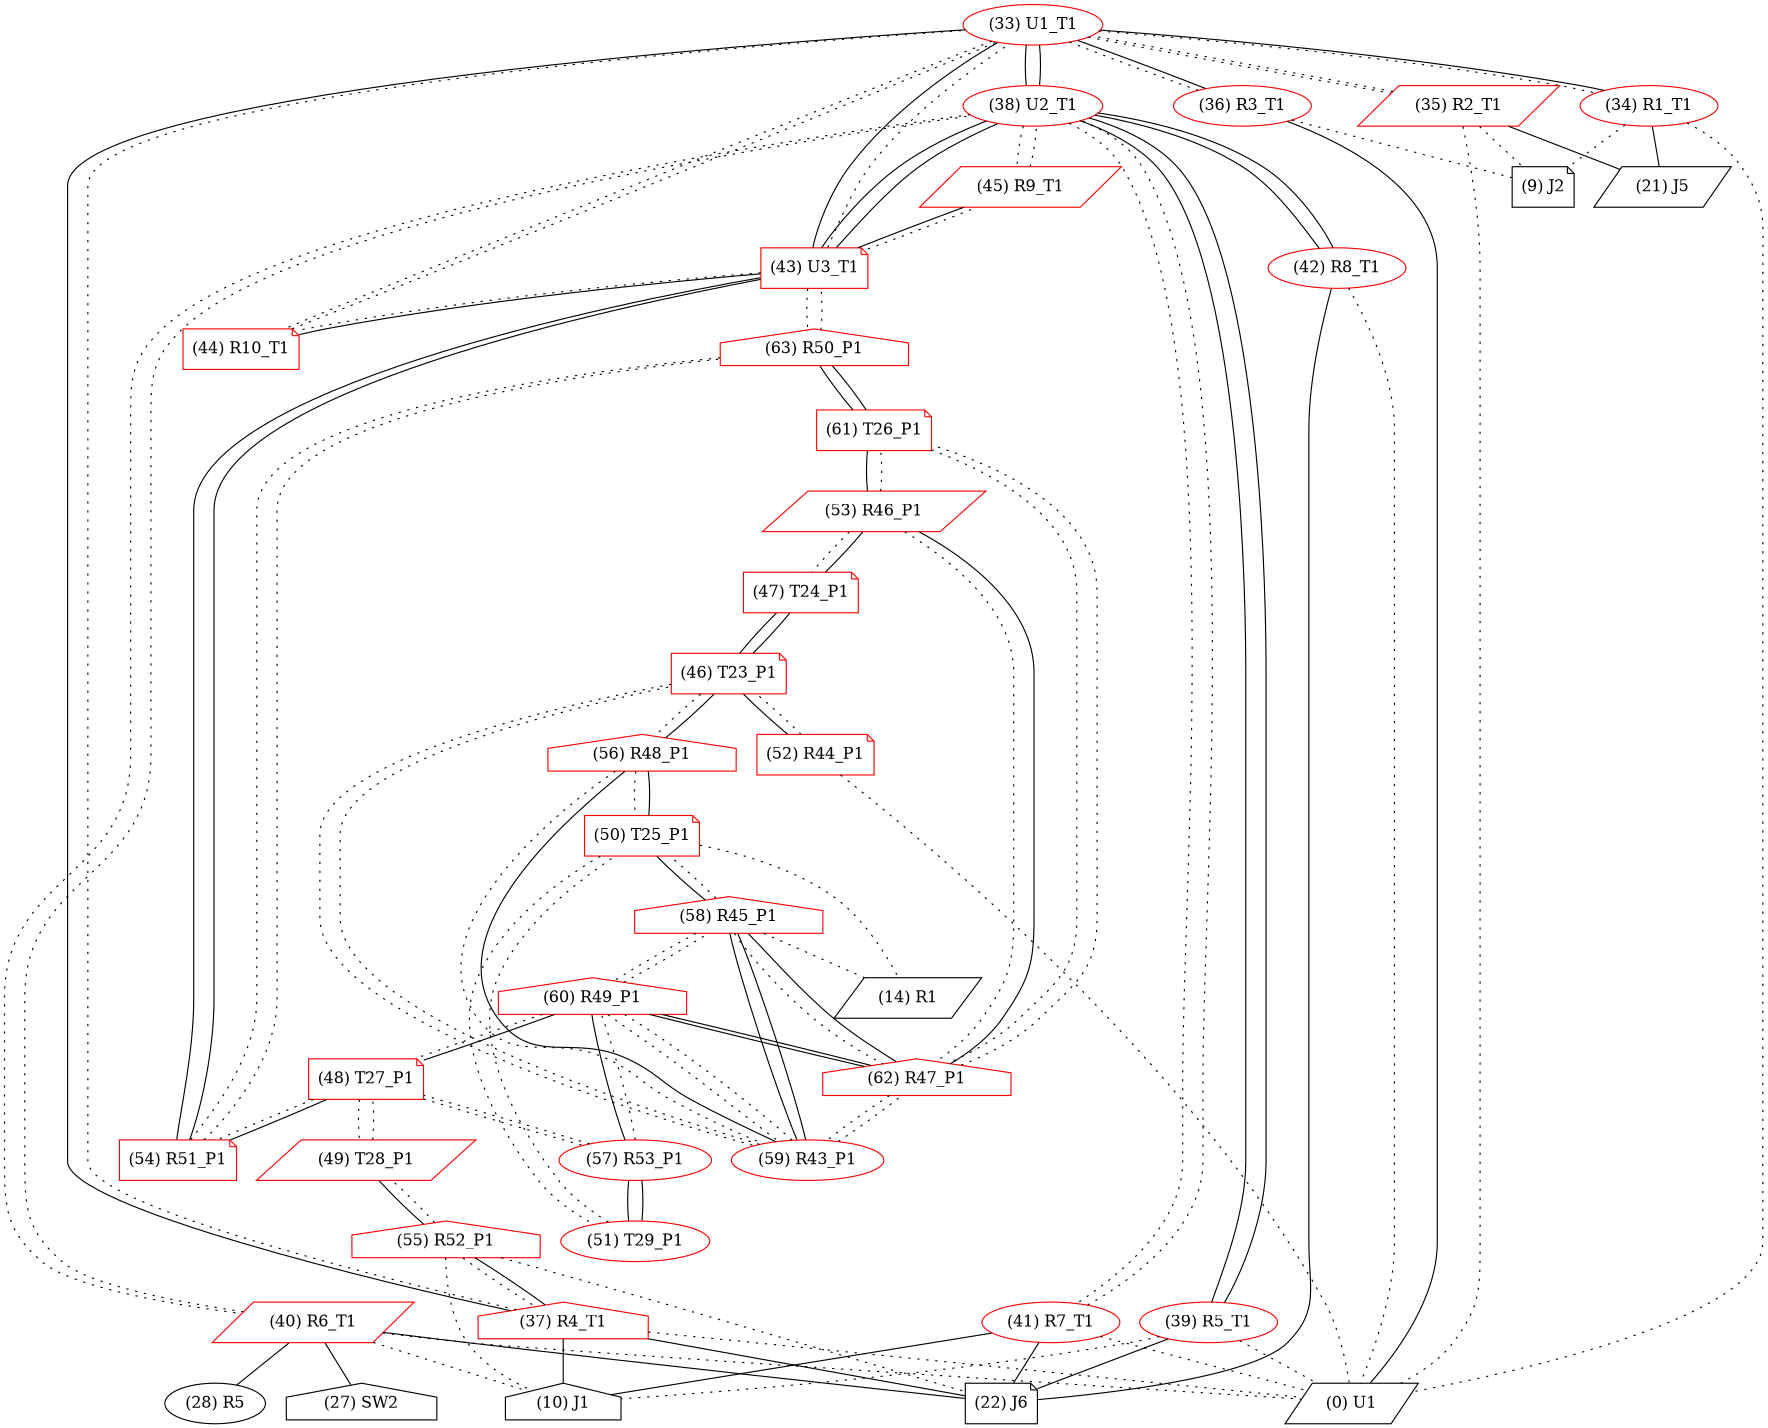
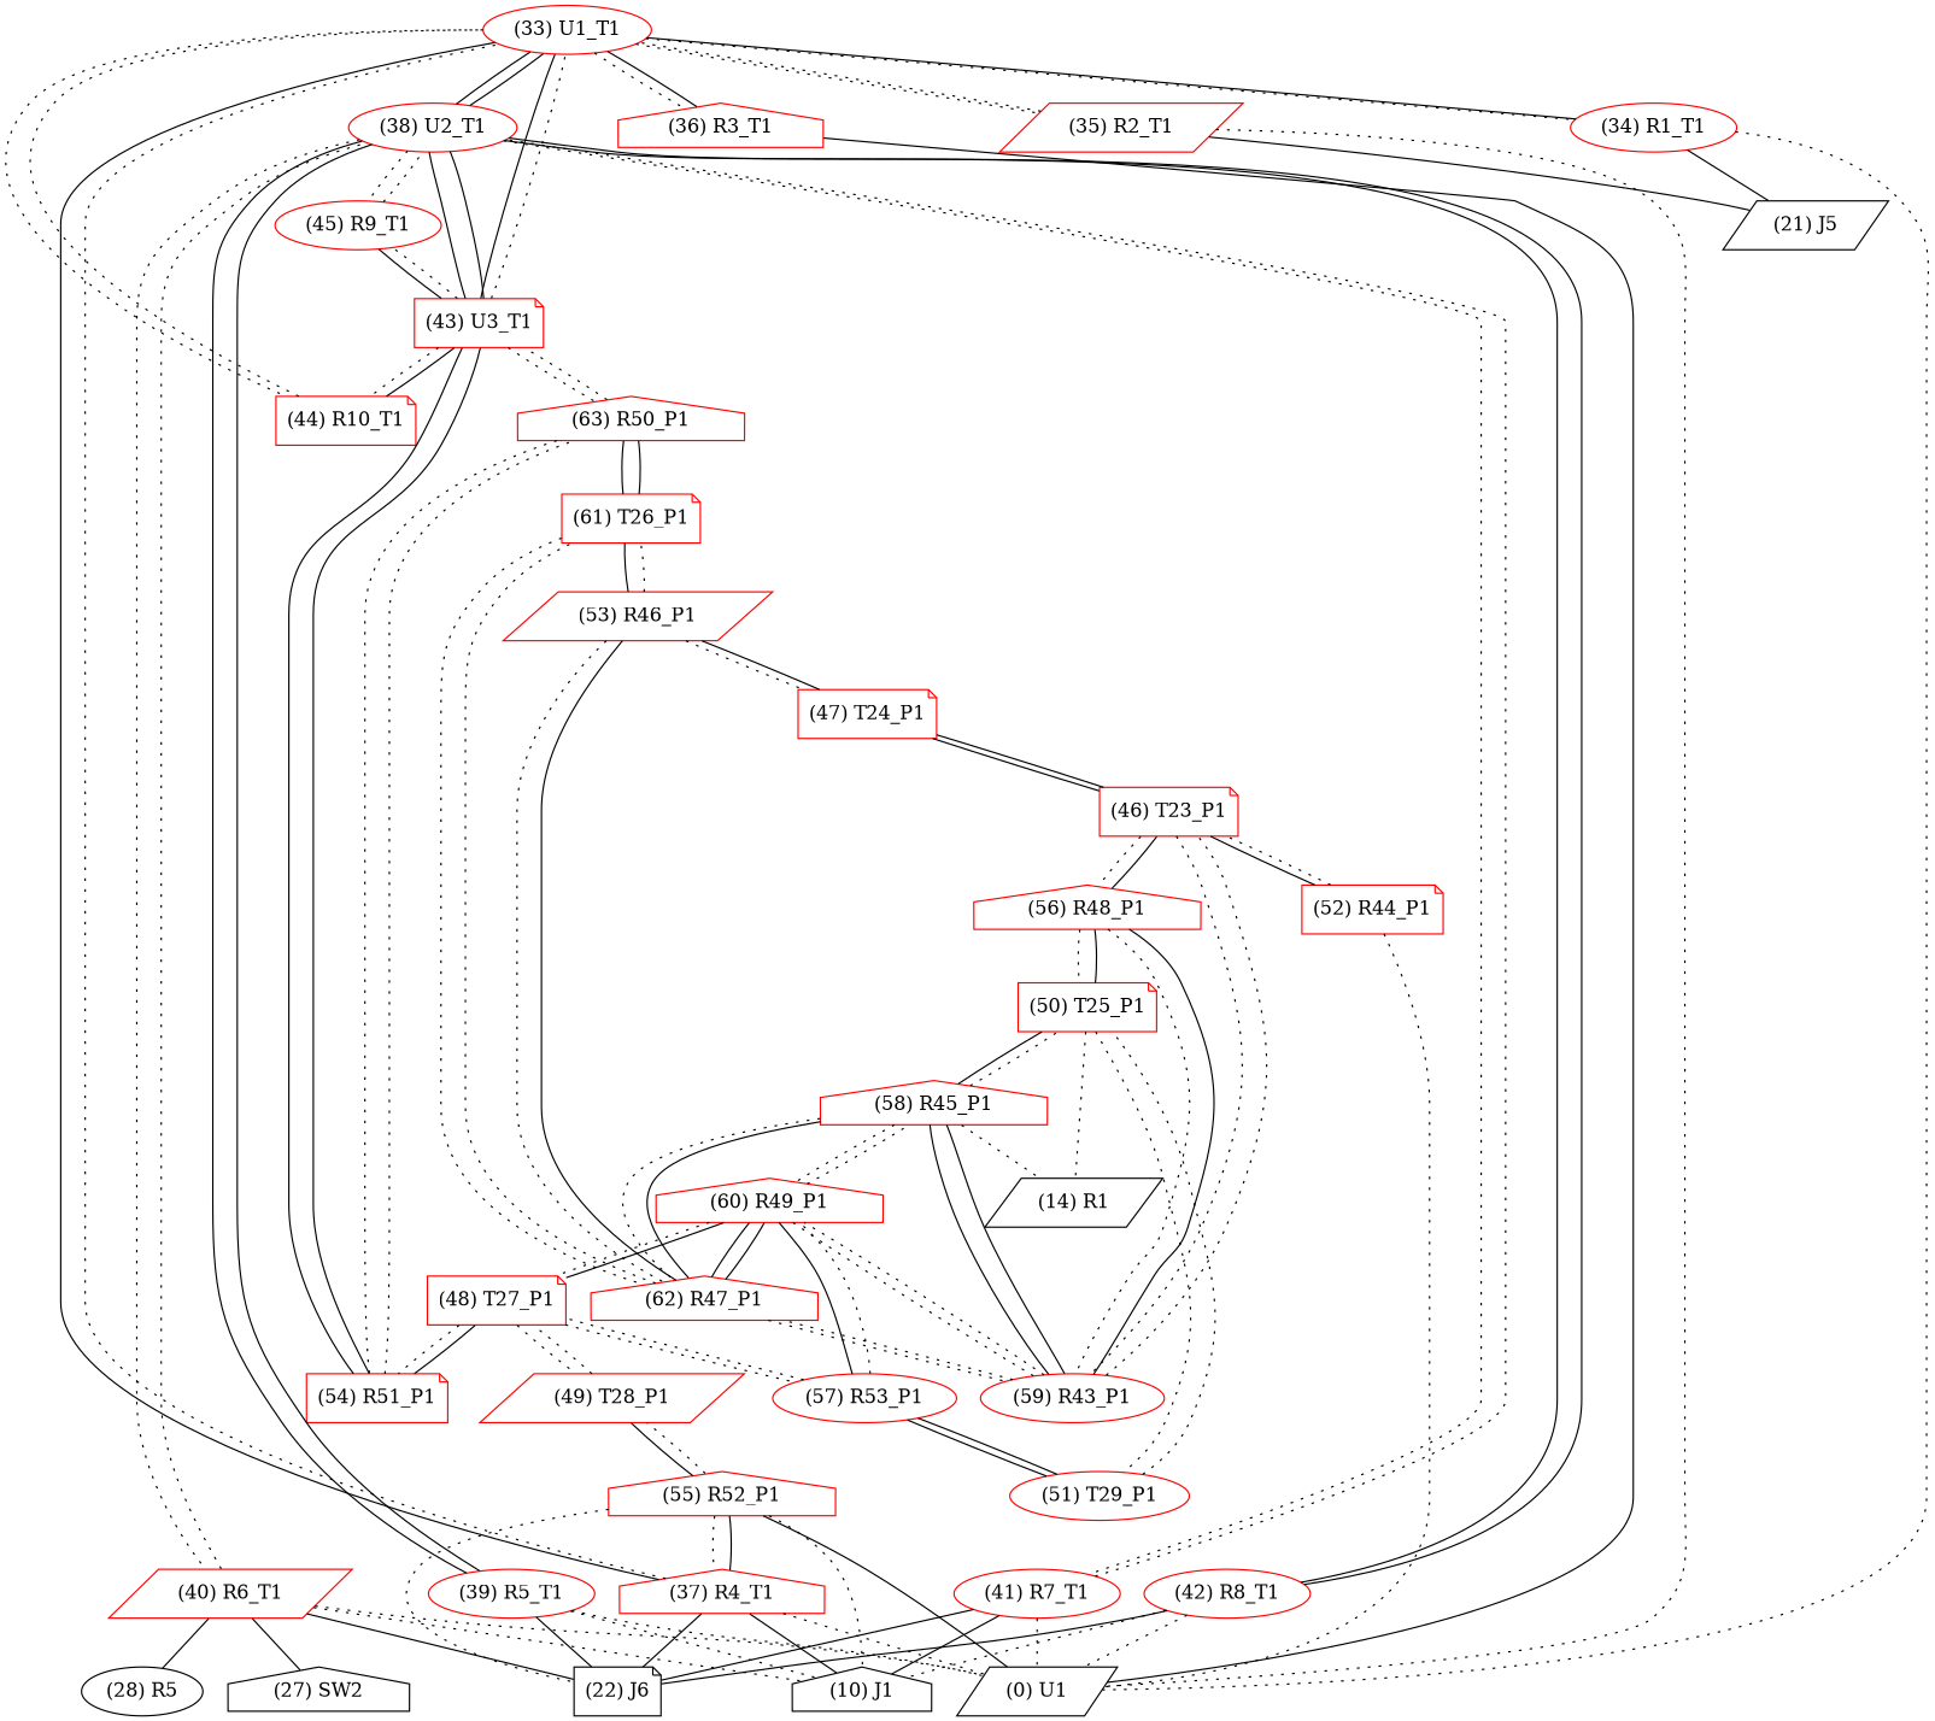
  graph {
    node [color=red shape=note]
    edge [style=dotted]
    n1 [label="(33) U1_T1" shape=ellipse]
    n2 [label="(38) U2_T1" shape=ellipse]
    n3 [label="(43) U3_T1"]
    n4 [label="(44) R10_T1"]
    n5 [label="(37) R4_T1" shape=house]
    n6 [label="(35) R2_T1" shape=parallelogram]
-   n7 [label="(36) R3_T1" shape=ellipse]
+   n7 [label="(36) R3_T1" shape=house]
    n8 [label="(34) R1_T1" shape=ellipse]
    n9 [label="(41) R7_T1" shape=ellipse]
    n10 [label="(42) R8_T1" shape=ellipse]
    n11 [label="(39) R5_T1" shape=ellipse]
    n12 [label="(40) R6_T1" shape=parallelogram]
-   n13 [label="(45) R9_T1" shape=parallelogram]
+   n13 [label="(45) R9_T1" shape=ellipse]
    n14 [label="(54) R51_P1"]
    n15 [label="(63) R50_P1" shape=house]
    n16 [label="(0) U1" shape=parallelogram color=""]
    n17 [label="(22) J6" color=""]
    n18 [label="(10) J1" shape=house color=""]
    n19 [label="(55) R52_P1" shape=house]
-   n20 [label="(9) J2" color=""]
    n21 [label="(21) J5" shape=parallelogram color=""]
    n22 [label="(28) R5" shape=ellipse color=""]
    n23 [label="(27) SW2" shape=house color=""]
    n24 [label="(48) T27_P1"]
    n25 [label="(61) T26_P1"]
    n26 [label="(49) T28_P1" shape=parallelogram]
    n27 [label="(60) R49_P1" shape=house]
    n28 [label="(57) R53_P1" shape=ellipse]
    n29 [label="(62) R47_P1" shape=house]
    n30 [label="(53) R46_P1" shape=parallelogram]
    n31 [label="(46) T23_P1"]
    n32 [label="(56) R48_P1" shape=house]
    n33 [label="(59) R43_P1" shape=ellipse]
    n34 [label="(47) T24_P1"]
    n35 [label="(52) R44_P1"]
    n36 [label="(50) T25_P1"]
    n37 [label="(58) R45_P1" shape=house]
    n38 [label="(51) T29_P1" shape=ellipse]
    n39 [label="(14) R1" shape=parallelogram color=""]
    n1 -- n2 [style=solid]
    n1 -- n3 [style=solid]
    n1 -- n4
    n1 -- n5 [style=solid]
    n1 -- n6
    n1 -- n7
    n1 -- n8
    n2 -- n1 [style=solid]
    n2 -- n3 [style=solid]
    n2 -- n9
    n2 -- n10 [style=solid]
    n2 -- n11 [style=solid]
    n2 -- n12
    n2 -- n13
    n3 -- n1
    n3 -- n2 [style=solid]
    n3 -- n4
    n3 -- n13
    n3 -- n14 [style=solid]
    n3 -- n15
    n4 -- n1
    n4 -- n3 [style=solid]
    n5 -- n1
    n5 -- n16
    n5 -- n17 [style=solid]
    n5 -- n18 [style=solid]
    n5 -- n19 [style=solid]
    n6 -- n1
    n6 -- n16
-   n6 -- n20
    n6 -- n21 [style=solid]
    n7 -- n1 [style=solid]
    n7 -- n16 [style=solid]
-   n7 -- n20
    n8 -- n1 [style=solid]
    n8 -- n16
-   n8 -- n20
    n8 -- n21 [style=solid]
    n9 -- n2
    n9 -- n16
    n9 -- n17 [style=solid]
    n9 -- n18 [style=solid]
    n10 -- n2 [style=solid]
    n10 -- n16
    n10 -- n17 [style=solid]
+   n10 -- n18
    n11 -- n2 [style=solid]
    n11 -- n16
    n11 -- n17 [style=solid]
    n11 -- n18
    n12 -- n2
    n12 -- n16
    n12 -- n17 [style=solid]
    n12 -- n18
    n12 -- n22 [style=solid]
    n12 -- n23 [style=solid]
    n13 -- n2
    n13 -- n3 [style=solid]
    n14 -- n3 [style=solid]
    n14 -- n15
    n14 -- n24 [style=solid]
    n15 -- n3
    n15 -- n14
    n15 -- n25 [style=solid]
    n19 -- n5
+   n19 -- n16 [style=solid]
    n19 -- n17
    n19 -- n18
    n19 -- n26
    n24 -- n14
    n24 -- n26
    n24 -- n27 [style=solid]
    n24 -- n28
    n25 -- n15 [style=solid]
    n25 -- n29
    n25 -- n30 [style=solid]
    n26 -- n19 [style=solid]
    n26 -- n24
    n27 -- n24
    n27 -- n28 [style=solid]
    n27 -- n29 [style=solid]
    n27 -- n33
    n27 -- n37
    n28 -- n24
    n28 -- n27
    n28 -- n38 [style=solid]
    n29 -- n25
    n29 -- n27 [style=solid]
    n29 -- n30 [style=solid]
    n29 -- n33
    n29 -- n37 [style=solid]
    n30 -- n25
    n30 -- n29
    n30 -- n34
    n31 -- n32
    n31 -- n33
    n31 -- n34 [style=solid]
    n31 -- n35 [style=solid]
    n32 -- n31 [style=solid]
    n32 -- n33
    n32 -- n36
    n33 -- n27
    n33 -- n29
    n33 -- n31
    n33 -- n32 [style=solid]
    n33 -- n37 [style=solid]
    n34 -- n30 [style=solid]
    n34 -- n31 [style=solid]
    n35 -- n16
    n35 -- n31
    n36 -- n32 [style=solid]
    n36 -- n37 [style=solid]
    n36 -- n38
    n36 -- n39
    n37 -- n27
    n37 -- n29
    n37 -- n33 [style=solid]
    n37 -- n36
    n37 -- n39
    n38 -- n28 [style=solid]
    n38 -- n36
  }
